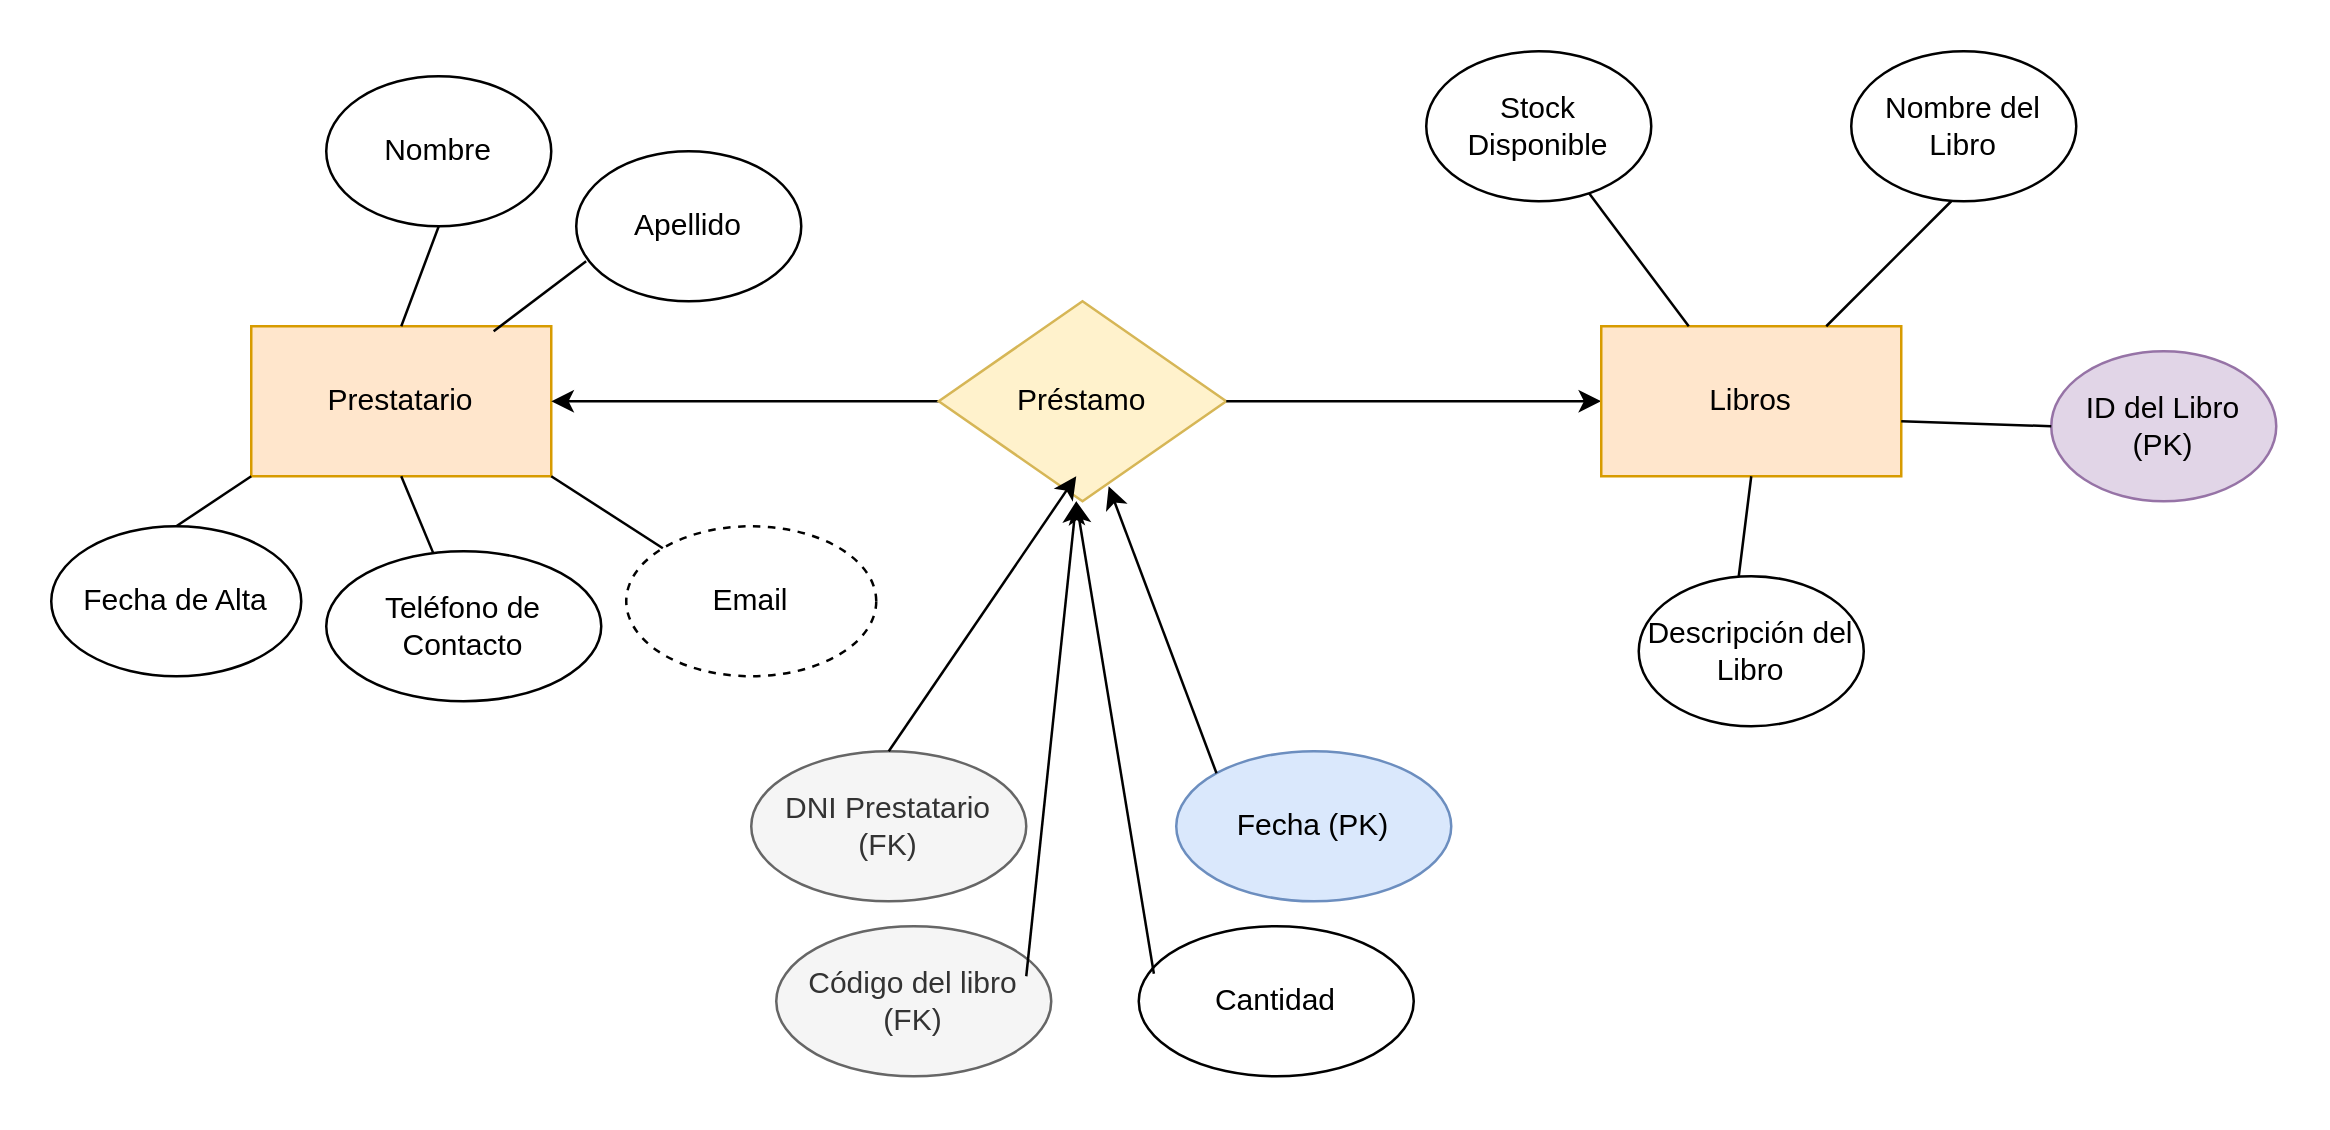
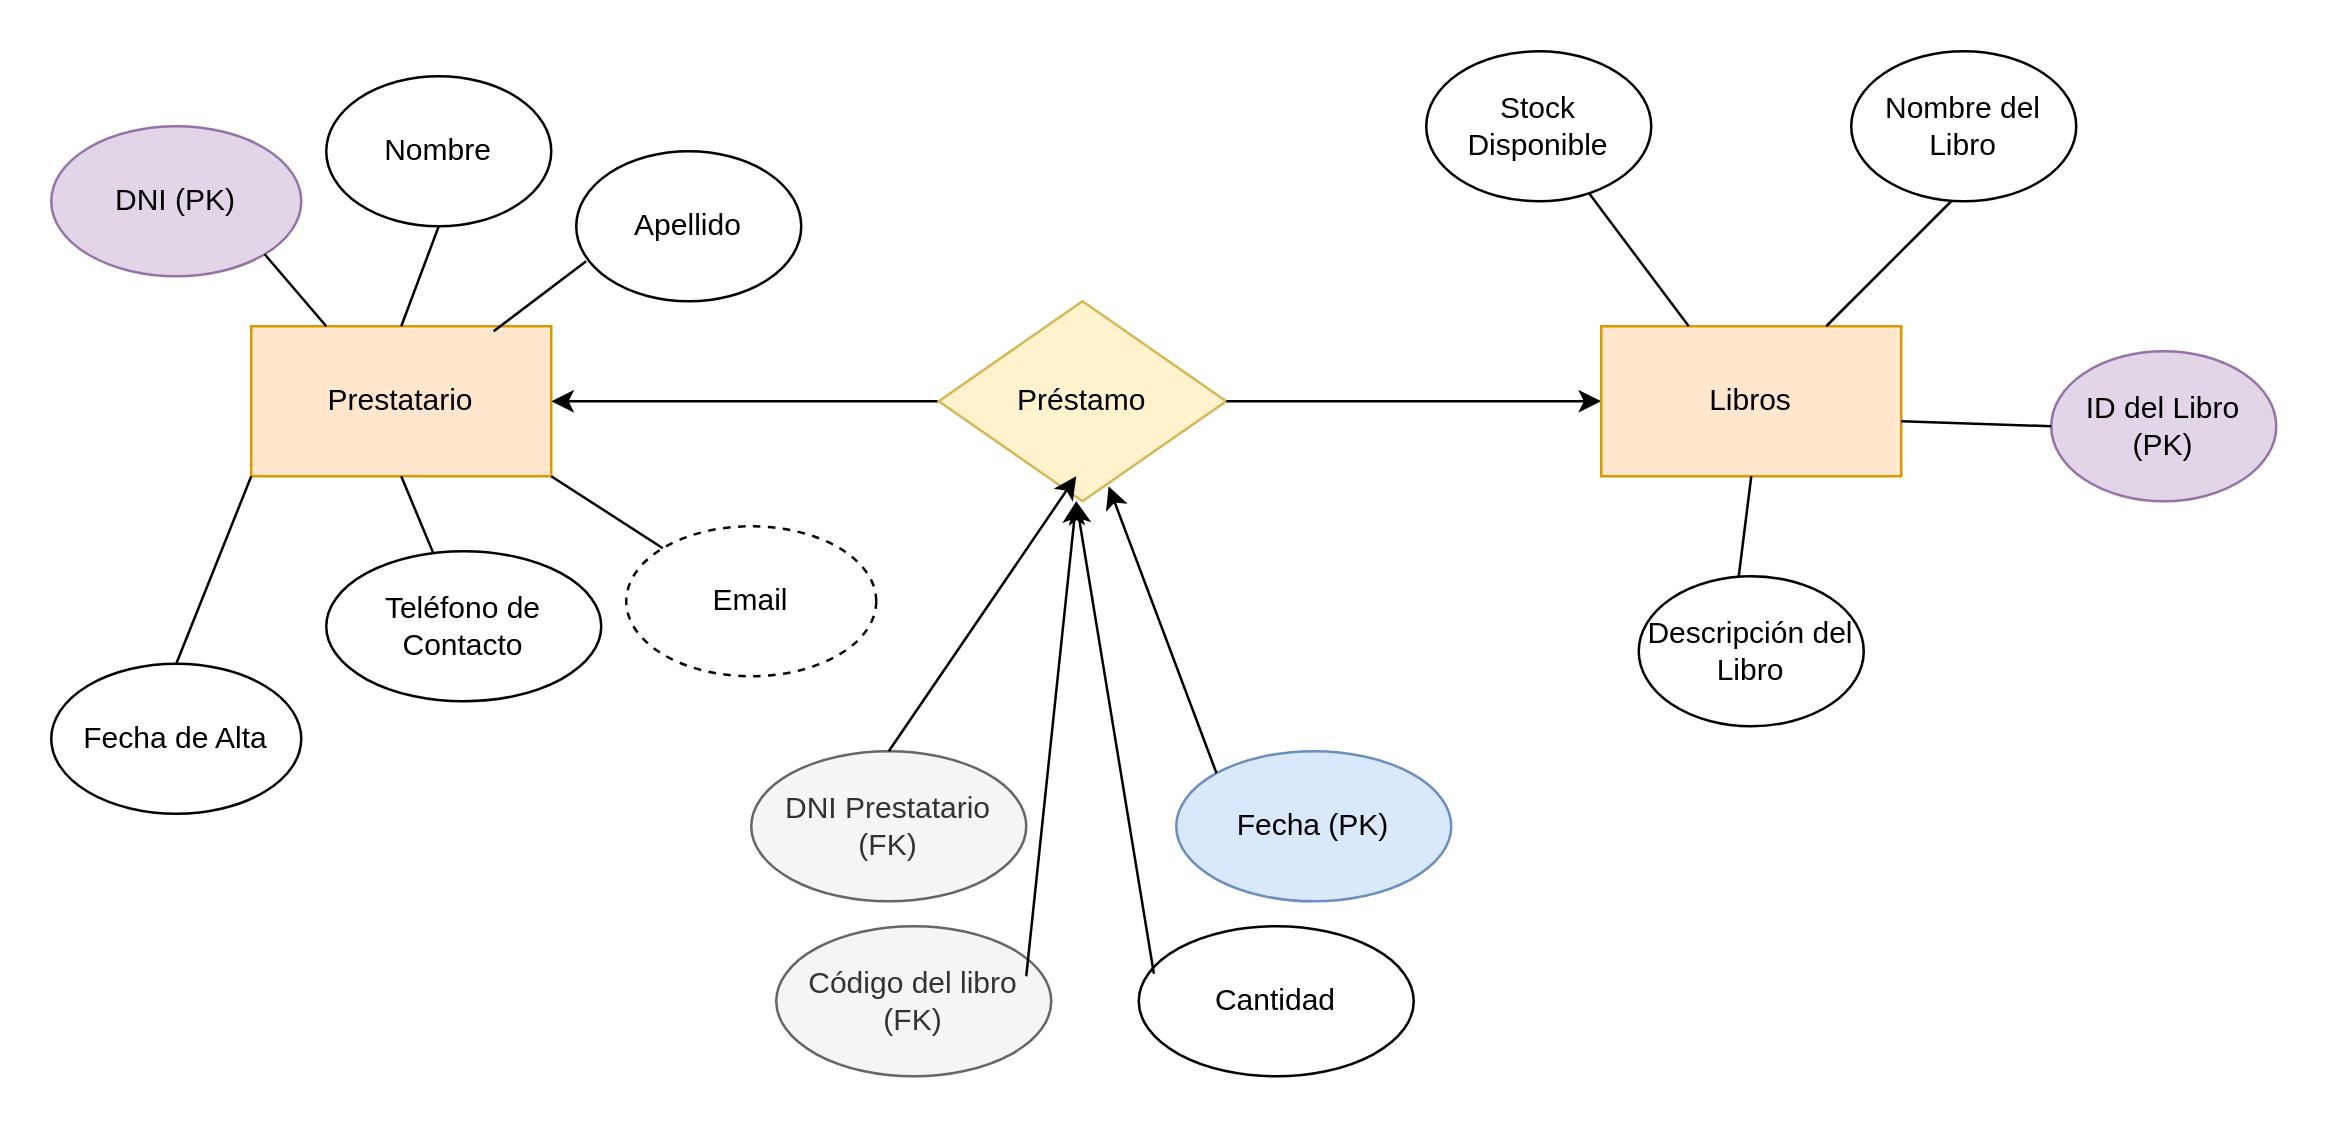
  <mxCell id="0" />
  <mxCell id="1" parent="0" />
  <mxCell id="2" value="&lt;font style=&quot;font-size: 12px;&quot;&gt;Prestatario&lt;/font&gt;" style="rounded=0;whiteSpace=wrap;html=1;fillColor=#ffe6cc;strokeColor=#d79b00;" vertex="1" parent="1"><mxGeometry x="100" y="130" width="120" height="60" as="geometry" /></mxCell>
  <mxCell id="3" value="Nombre" style="ellipse;whiteSpace=wrap;html=1;" vertex="1" parent="1"><mxGeometry x="130" y="30" width="90" height="60" as="geometry" /></mxCell>
  <mxCell id="4" value="Apellido" style="ellipse;whiteSpace=wrap;html=1;" vertex="1" parent="1"><mxGeometry x="230" y="60" width="90" height="60" as="geometry" /></mxCell>
- <mxCell id="6" value="Fecha de Alta" style="ellipse;whiteSpace=wrap;html=1;" vertex="1" parent="1"><mxGeometry x="20" y="210" width="100" height="60" as="geometry" /></mxCell>
+ <mxCell id="5" value="DNI (PK)" style="ellipse;whiteSpace=wrap;html=1;fillColor=#e1d5e7;strokeColor=#9673a6;" vertex="1" parent="1"><mxGeometry x="20" y="50" width="100" height="60" as="geometry" /></mxCell>
+ <mxCell id="6" value="Fecha de Alta" style="ellipse;whiteSpace=wrap;html=1;" vertex="1" parent="1"><mxGeometry x="20" y="265" width="100" height="60" as="geometry" /></mxCell>
  <mxCell id="7" value="Teléfono de Contacto" style="ellipse;whiteSpace=wrap;html=1;" vertex="1" parent="1"><mxGeometry x="130" y="220" width="110" height="60" as="geometry" /></mxCell>
  <mxCell id="8" value="Email" style="ellipse;whiteSpace=wrap;html=1;dashed=1;" vertex="1" parent="1"><mxGeometry x="250" y="210" width="100" height="60" as="geometry" /></mxCell>
  <mxCell id="9" value="" style="endArrow=none;html=1;rounded=0;entryX=0.044;entryY=0.733;entryDx=0;entryDy=0;entryPerimeter=0;exitX=0.808;exitY=0.033;exitDx=0;exitDy=0;exitPerimeter=0;" edge="1" parent="1" source="2" target="4"><mxGeometry width="50" height="50" relative="1" as="geometry"><mxPoint x="180" y="130" as="sourcePoint" /><mxPoint x="230" y="80" as="targetPoint" /></mxGeometry></mxCell>
  <mxCell id="10" value="" style="endArrow=none;html=1;rounded=0;exitX=0.5;exitY=0;exitDx=0;exitDy=0;entryX=0.5;entryY=1;entryDx=0;entryDy=0;" edge="1" parent="1" source="2" target="3"><mxGeometry width="50" height="50" relative="1" as="geometry"><mxPoint x="140" y="140" as="sourcePoint" /><mxPoint x="190" y="90" as="targetPoint" /></mxGeometry></mxCell>
+ <mxCell id="11" value="" style="endArrow=none;html=1;rounded=0;entryX=1;entryY=1;entryDx=0;entryDy=0;exitX=0.25;exitY=0;exitDx=0;exitDy=0;" edge="1" parent="1" source="2" target="5"><mxGeometry width="50" height="50" relative="1" as="geometry"><mxPoint x="90" y="140" as="sourcePoint" /><mxPoint x="140" y="90" as="targetPoint" /></mxGeometry></mxCell>
  <mxCell id="12" value="" style="endArrow=none;html=1;rounded=0;exitX=0.5;exitY=0;exitDx=0;exitDy=0;" edge="1" parent="1" source="6"><mxGeometry width="50" height="50" relative="1" as="geometry"><mxPoint x="50" y="240" as="sourcePoint" /><mxPoint x="100" y="190" as="targetPoint" /></mxGeometry></mxCell>
  <mxCell id="13" value="" style="endArrow=none;html=1;rounded=0;" edge="1" parent="1" source="7"><mxGeometry width="50" height="50" relative="1" as="geometry"><mxPoint x="110" y="240" as="sourcePoint" /><mxPoint x="160" y="190" as="targetPoint" /></mxGeometry></mxCell>
  <mxCell id="14" value="" style="endArrow=none;html=1;rounded=0;exitX=0;exitY=0;exitDx=0;exitDy=0;entryX=1;entryY=1;entryDx=0;entryDy=0;" edge="1" parent="1" source="8" target="2"><mxGeometry width="50" height="50" relative="1" as="geometry"><mxPoint x="220" y="220" as="sourcePoint" /><mxPoint x="270" y="170" as="targetPoint" /></mxGeometry></mxCell>
  <mxCell id="15" value="" style="endArrow=classic;html=1;rounded=0;entryX=1;entryY=0.5;entryDx=0;entryDy=0;exitX=0;exitY=0.5;exitDx=0;exitDy=0;" edge="1" parent="1" source="16" target="2"><mxGeometry width="50" height="50" relative="1" as="geometry"><mxPoint x="370" y="160" as="sourcePoint" /><mxPoint x="330" y="110" as="targetPoint" /></mxGeometry></mxCell>
  <mxCell id="16" value="Préstamo" style="rhombus;whiteSpace=wrap;html=1;fillColor=#fff2cc;strokeColor=#d6b656;" vertex="1" parent="1"><mxGeometry x="375" y="120" width="115" height="80" as="geometry" /></mxCell>
  <mxCell id="17" value="DNI Prestatario (FK)" style="ellipse;whiteSpace=wrap;html=1;fillColor=#f5f5f5;strokeColor=#666666;fontColor=#333333;" vertex="1" parent="1"><mxGeometry x="300" y="300" width="110" height="60" as="geometry" /></mxCell>
  <mxCell id="18" value="Código del libro (FK)" style="ellipse;whiteSpace=wrap;html=1;fillColor=#f5f5f5;fontColor=#333333;strokeColor=#666666;" vertex="1" parent="1"><mxGeometry x="310" y="370" width="110" height="60" as="geometry" /></mxCell>
  <mxCell id="19" value="Fecha (PK)" style="ellipse;whiteSpace=wrap;html=1;fillColor=#dae8fc;strokeColor=#6c8ebf;" vertex="1" parent="1"><mxGeometry x="470" y="300" width="110" height="60" as="geometry" /></mxCell>
  <mxCell id="20" value="Cantidad" style="ellipse;whiteSpace=wrap;html=1;" vertex="1" parent="1"><mxGeometry x="455" y="370" width="110" height="60" as="geometry" /></mxCell>
  <mxCell id="21" value="" style="endArrow=classic;html=1;rounded=0;exitX=0.5;exitY=0;exitDx=0;exitDy=0;" edge="1" parent="1" source="17"><mxGeometry width="50" height="50" relative="1" as="geometry"><mxPoint x="380" y="250" as="sourcePoint" /><mxPoint x="430" y="190" as="targetPoint" /></mxGeometry></mxCell>
  <mxCell id="22" value="" style="endArrow=classic;html=1;rounded=0;" edge="1" parent="1"><mxGeometry width="50" height="50" relative="1" as="geometry"><mxPoint x="410" y="390" as="sourcePoint" /><mxPoint x="430" y="200" as="targetPoint" /></mxGeometry></mxCell>
  <mxCell id="23" value="" style="endArrow=classic;html=1;rounded=0;exitX=0.055;exitY=0.317;exitDx=0;exitDy=0;exitPerimeter=0;" edge="1" parent="1" source="20"><mxGeometry width="50" height="50" relative="1" as="geometry"><mxPoint x="430" y="350" as="sourcePoint" /><mxPoint x="430" y="200" as="targetPoint" /></mxGeometry></mxCell>
  <mxCell id="24" value="" style="endArrow=classic;html=1;rounded=0;entryX=0.591;entryY=0.925;entryDx=0;entryDy=0;entryPerimeter=0;exitX=0;exitY=0;exitDx=0;exitDy=0;" edge="1" parent="1" source="19" target="16"><mxGeometry width="50" height="50" relative="1" as="geometry"><mxPoint x="480" y="240" as="sourcePoint" /><mxPoint x="530" y="190" as="targetPoint" /></mxGeometry></mxCell>
  <mxCell id="25" value="" style="endArrow=classic;html=1;rounded=0;" edge="1" parent="1"><mxGeometry width="50" height="50" relative="1" as="geometry"><mxPoint x="490" y="160" as="sourcePoint" /><mxPoint x="640" y="160" as="targetPoint" /></mxGeometry></mxCell>
  <mxCell id="26" value="Libros" style="rounded=0;whiteSpace=wrap;html=1;fillColor=#ffe6cc;strokeColor=#d79b00;" vertex="1" parent="1"><mxGeometry x="640" y="130" width="120" height="60" as="geometry" /></mxCell>
  <mxCell id="27" value="Stock Disponible" style="ellipse;whiteSpace=wrap;html=1;" vertex="1" parent="1"><mxGeometry x="570" y="20" width="90" height="60" as="geometry" /></mxCell>
  <mxCell id="28" value="Nombre del Libro" style="ellipse;whiteSpace=wrap;html=1;" vertex="1" parent="1"><mxGeometry x="740" y="20" width="90" height="60" as="geometry" /></mxCell>
  <mxCell id="29" value="Descripción del Libro" style="ellipse;whiteSpace=wrap;html=1;" vertex="1" parent="1"><mxGeometry x="655" y="230" width="90" height="60" as="geometry" /></mxCell>
  <mxCell id="30" value="ID del Libro (PK)" style="ellipse;whiteSpace=wrap;html=1;fillColor=#e1d5e7;strokeColor=#9673a6;" vertex="1" parent="1"><mxGeometry x="820" y="140" width="90" height="60" as="geometry" /></mxCell>
  <mxCell id="31" value="" style="endArrow=none;html=1;rounded=0;" edge="1" parent="1"><mxGeometry width="50" height="50" relative="1" as="geometry"><mxPoint x="730" y="130" as="sourcePoint" /><mxPoint x="780" y="80" as="targetPoint" /></mxGeometry></mxCell>
  <mxCell id="32" value="" style="endArrow=none;html=1;rounded=0;" edge="1" parent="1" target="27"><mxGeometry width="50" height="50" relative="1" as="geometry"><mxPoint x="675" y="130" as="sourcePoint" /><mxPoint x="725" y="80" as="targetPoint" /></mxGeometry></mxCell>
  <mxCell id="33" value="" style="endArrow=none;html=1;rounded=0;entryX=0;entryY=0.5;entryDx=0;entryDy=0;exitX=1;exitY=0.633;exitDx=0;exitDy=0;exitPerimeter=0;" edge="1" parent="1" source="26" target="30"><mxGeometry width="50" height="50" relative="1" as="geometry"><mxPoint x="760" y="180" as="sourcePoint" /><mxPoint x="810" y="130" as="targetPoint" /></mxGeometry></mxCell>
  <mxCell id="34" value="" style="endArrow=none;html=1;rounded=0;entryX=0.5;entryY=1;entryDx=0;entryDy=0;" edge="1" parent="1" target="26"><mxGeometry width="50" height="50" relative="1" as="geometry"><mxPoint x="695" y="230" as="sourcePoint" /><mxPoint x="745" y="180" as="targetPoint" /></mxGeometry></mxCell>
